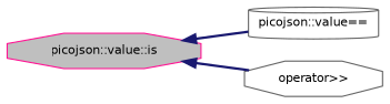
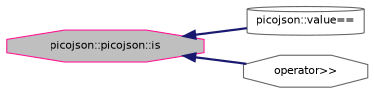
  digraph {
    rankdir=LR
    node [color=gray40 fillcolor=white fontname=Helvetica fontsize=10 shape=octagon style=filled]
    edge [color=midnightblue dir=back fontname=Helvetica fontsize=10 labelfontname=Helvetica labelfontsize=10 style=bold]
-   n1 [color=deeppink fillcolor=grey75 fontcolor=black height=0.2 label="picojson::value::is" width=0.4]
+   n1 [color=deeppink fillcolor=grey75 fontcolor=black height=0.2 label="picojson::picojson::is" width=0.4]
    n2 [height=0.2 label="picojson::value==" shape=cylinder width=0.4]
    n3 [height=0.2 label="operator\>\>" width=0.4]
    n1 -> n2
    n1 -> n3
  }
